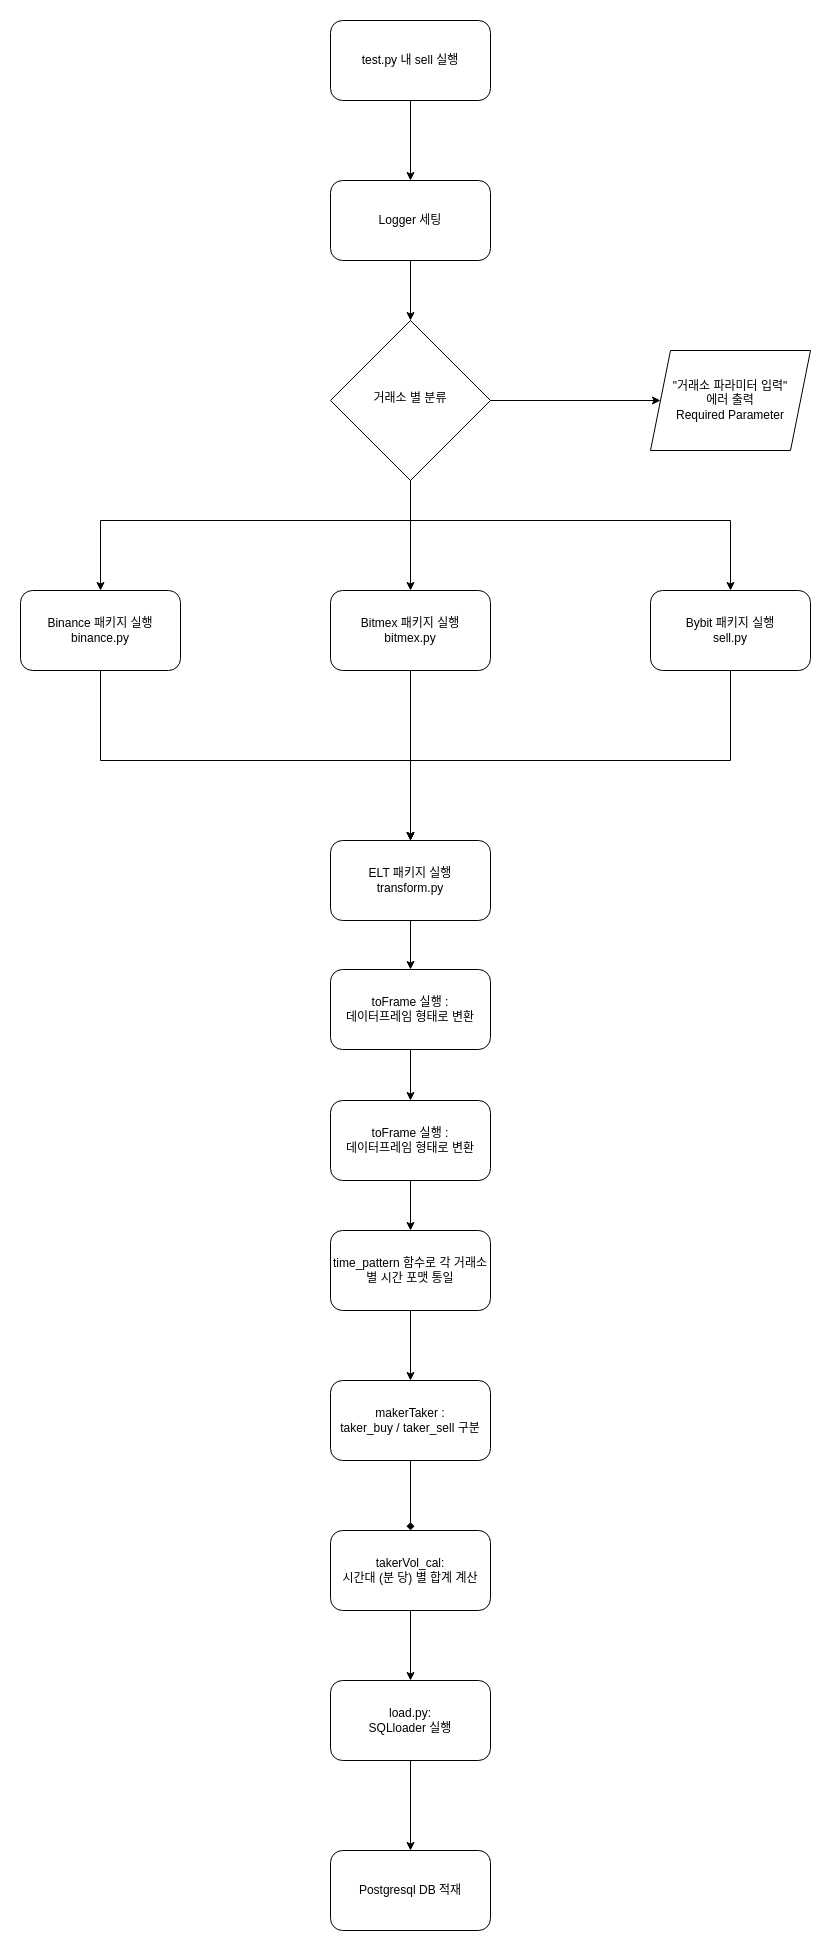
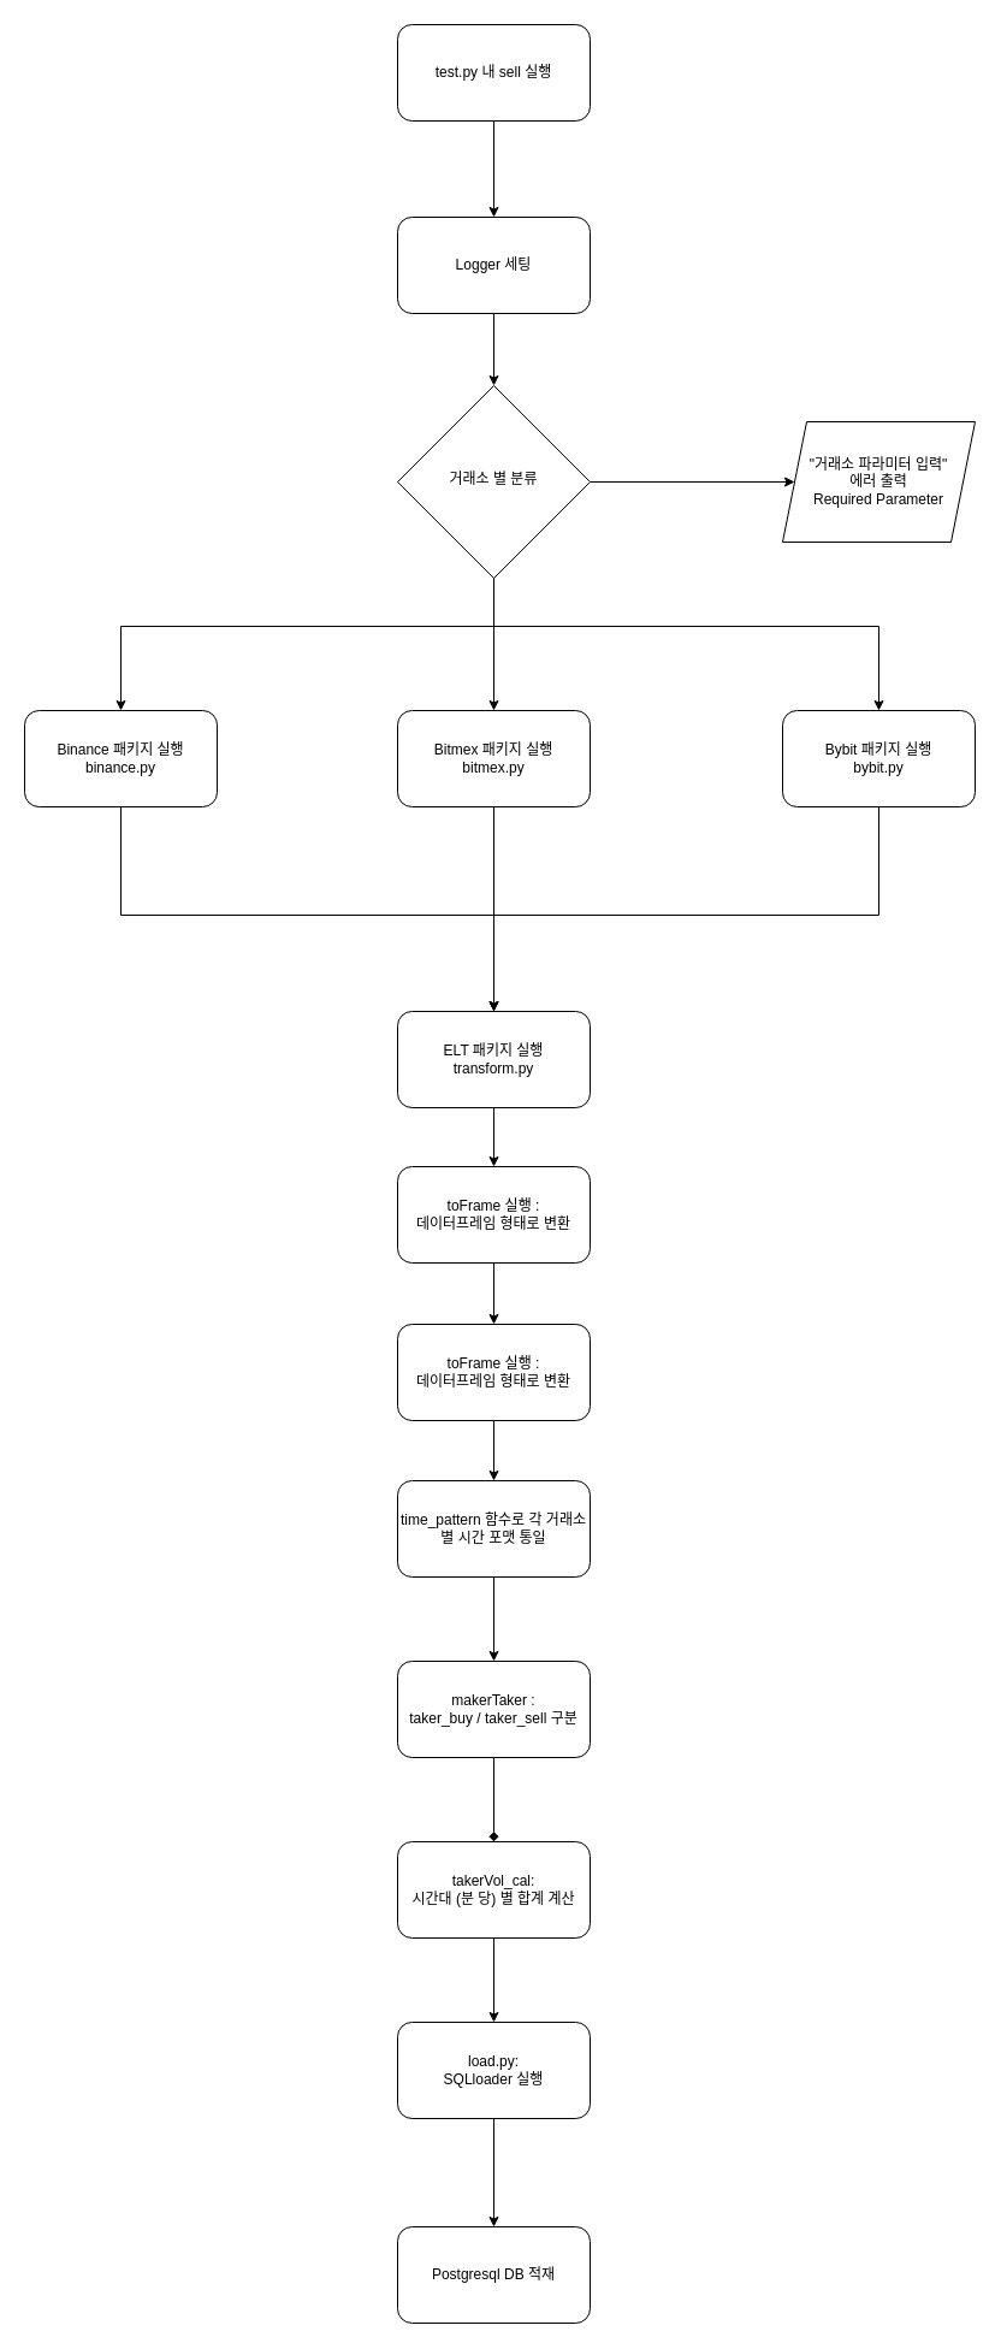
  <mxCell id="0" />
  <mxCell id="1" parent="0" />
  <mxCell id="2" style="edgeStyle=orthogonalEdgeStyle;rounded=0;orthogonalLoop=1;jettySize=auto;html=1;entryX=0.5;entryY=0;entryDx=0;entryDy=0;" edge="1" parent="1" source="3" target="29"><mxGeometry relative="1" as="geometry" /></mxCell>
  <mxCell id="3" value="test.py 내 sell 실행" style="rounded=1;whiteSpace=wrap;html=1;fontSize=12;glass=0;strokeWidth=1;shadow=0;" parent="1" vertex="1"><mxGeometry x="330" y="20" width="160" height="80" as="geometry" /></mxCell>
  <mxCell id="4" style="edgeStyle=orthogonalEdgeStyle;rounded=0;orthogonalLoop=1;jettySize=auto;html=1;entryX=0;entryY=0.5;entryDx=0;entryDy=0;" parent="1" source="8" target="15" edge="1"><mxGeometry relative="1" as="geometry" /></mxCell>
  <mxCell id="5" style="edgeStyle=orthogonalEdgeStyle;rounded=0;orthogonalLoop=1;jettySize=auto;html=1;" parent="1" source="8" target="10" edge="1"><mxGeometry relative="1" as="geometry"><Array as="points"><mxPoint x="410" y="520" /><mxPoint x="100" y="520" /></Array></mxGeometry></mxCell>
  <mxCell id="6" style="edgeStyle=orthogonalEdgeStyle;rounded=0;orthogonalLoop=1;jettySize=auto;html=1;" parent="1" source="8" target="12" edge="1"><mxGeometry relative="1" as="geometry" /></mxCell>
  <mxCell id="7" style="edgeStyle=orthogonalEdgeStyle;rounded=0;orthogonalLoop=1;jettySize=auto;html=1;" parent="1" source="8" target="14" edge="1"><mxGeometry relative="1" as="geometry"><Array as="points"><mxPoint x="410" y="520" /><mxPoint x="730" y="520" /></Array></mxGeometry></mxCell>
  <mxCell id="8" value="거래소 별 분류" style="rhombus;whiteSpace=wrap;html=1;shadow=0;fontFamily=Helvetica;fontSize=12;align=center;strokeWidth=1;spacing=6;spacingTop=-4;" parent="1" vertex="1"><mxGeometry x="330" y="320" width="160" height="160" as="geometry" /></mxCell>
  <mxCell id="9" style="edgeStyle=orthogonalEdgeStyle;rounded=0;orthogonalLoop=1;jettySize=auto;html=1;" parent="1" source="10" target="17" edge="1"><mxGeometry relative="1" as="geometry"><Array as="points"><mxPoint x="100" y="760" /><mxPoint x="410" y="760" /></Array></mxGeometry></mxCell>
  <mxCell id="10" value="Binance 패키지 실행&lt;br&gt;binance.py" style="rounded=1;whiteSpace=wrap;html=1;fontSize=12;glass=0;strokeWidth=1;shadow=0;" parent="1" vertex="1"><mxGeometry x="20" y="590" width="160" height="80" as="geometry" /></mxCell>
  <mxCell id="11" style="edgeStyle=orthogonalEdgeStyle;rounded=0;orthogonalLoop=1;jettySize=auto;html=1;" parent="1" source="12" target="17" edge="1"><mxGeometry relative="1" as="geometry" /></mxCell>
  <mxCell id="12" value="Bitmex 패키지 실행&lt;br&gt;bitmex.py" style="rounded=1;whiteSpace=wrap;html=1;fontSize=12;glass=0;strokeWidth=1;shadow=0;" parent="1" vertex="1"><mxGeometry x="330" y="590" width="160" height="80" as="geometry" /></mxCell>
  <mxCell id="13" style="edgeStyle=orthogonalEdgeStyle;rounded=0;orthogonalLoop=1;jettySize=auto;html=1;entryX=0.5;entryY=0;entryDx=0;entryDy=0;" parent="1" source="14" target="17" edge="1"><mxGeometry relative="1" as="geometry"><Array as="points"><mxPoint x="730" y="760" /><mxPoint x="410" y="760" /></Array></mxGeometry></mxCell>
- <mxCell id="14" value="Bybit 패키지 실행&lt;br&gt;sell.py" style="rounded=1;whiteSpace=wrap;html=1;fontSize=12;glass=0;strokeWidth=1;shadow=0;" parent="1" vertex="1"><mxGeometry x="650" y="590" width="160" height="80" as="geometry" /></mxCell>
+ <mxCell id="14" value="Bybit 패키지 실행&lt;br&gt;bybit.py" style="rounded=1;whiteSpace=wrap;html=1;fontSize=12;glass=0;strokeWidth=1;shadow=0;" parent="1" vertex="1"><mxGeometry x="650" y="590" width="160" height="80" as="geometry" /></mxCell>
  <mxCell id="15" value="&quot;거래소 파라미터 입력&quot;&lt;br&gt;에러 출력&lt;br&gt;Required Parameter" style="shape=parallelogram;perimeter=parallelogramPerimeter;whiteSpace=wrap;html=1;fixedSize=1;" parent="1" vertex="1"><mxGeometry x="650" y="350" width="160" height="100" as="geometry" /></mxCell>
  <mxCell id="16" style="edgeStyle=orthogonalEdgeStyle;rounded=0;orthogonalLoop=1;jettySize=auto;html=1;entryX=0.5;entryY=0;entryDx=0;entryDy=0;" edge="1" parent="1" source="17" target="19"><mxGeometry relative="1" as="geometry" /></mxCell>
  <mxCell id="17" value="ELT 패키지 실행&lt;br&gt;transform.py" style="rounded=1;whiteSpace=wrap;html=1;fontSize=12;glass=0;strokeWidth=1;shadow=0;" parent="1" vertex="1"><mxGeometry x="330" y="840" width="160" height="80" as="geometry" /></mxCell>
  <mxCell id="18" style="edgeStyle=orthogonalEdgeStyle;rounded=0;orthogonalLoop=1;jettySize=auto;html=1;entryX=0.5;entryY=0;entryDx=0;entryDy=0;" edge="1" parent="1" source="19" target="21"><mxGeometry relative="1" as="geometry" /></mxCell>
  <mxCell id="19" value="toFrame 실행 :&lt;br&gt;데이터프레임 형태로 변환" style="rounded=1;whiteSpace=wrap;html=1;fontSize=12;glass=0;strokeWidth=1;shadow=0;" parent="1" vertex="1"><mxGeometry x="330" y="969" width="160" height="80" as="geometry" /></mxCell>
  <mxCell id="20" style="edgeStyle=orthogonalEdgeStyle;rounded=0;orthogonalLoop=1;jettySize=auto;html=1;" edge="1" parent="1" source="21" target="23"><mxGeometry relative="1" as="geometry"><mxPoint x="410" y="1220" as="targetPoint" /></mxGeometry></mxCell>
  <mxCell id="21" value="toFrame 실행 :&lt;br&gt;데이터프레임 형태로 변환" style="rounded=1;whiteSpace=wrap;html=1;fontSize=12;glass=0;strokeWidth=1;shadow=0;" vertex="1" parent="1"><mxGeometry x="330" y="1100" width="160" height="80" as="geometry" /></mxCell>
  <mxCell id="22" style="edgeStyle=orthogonalEdgeStyle;rounded=0;orthogonalLoop=1;jettySize=auto;html=1;" edge="1" parent="1" source="23" target="25"><mxGeometry relative="1" as="geometry" /></mxCell>
  <mxCell id="23" value="time_pattern 함수로 각 거래소별 시간 포맷 통일" style="rounded=1;whiteSpace=wrap;html=1;fontSize=12;glass=0;strokeWidth=1;shadow=0;" vertex="1" parent="1"><mxGeometry x="330" y="1230" width="160" height="80" as="geometry" /></mxCell>
  <mxCell id="24" style="edgeStyle=orthogonalEdgeStyle;rounded=0;orthogonalLoop=1;jettySize=auto;html=1;entryX=0.5;entryY=0;entryDx=0;entryDy=0;endArrow=diamond;" edge="1" parent="1" source="25" target="27"><mxGeometry relative="1" as="geometry" /></mxCell>
  <mxCell id="25" value="makerTaker :&lt;br&gt;taker_buy / taker_sell 구분" style="rounded=1;whiteSpace=wrap;html=1;fontSize=12;glass=0;strokeWidth=1;shadow=0;" vertex="1" parent="1"><mxGeometry x="330" y="1380" width="160" height="80" as="geometry" /></mxCell>
  <mxCell id="26" style="edgeStyle=orthogonalEdgeStyle;rounded=0;orthogonalLoop=1;jettySize=auto;html=1;entryX=0.5;entryY=0;entryDx=0;entryDy=0;" edge="1" parent="1" source="27" target="31"><mxGeometry relative="1" as="geometry" /></mxCell>
  <mxCell id="27" value="takerVol_cal:&lt;br&gt;시간대 (분 당) 별 합계 계산" style="rounded=1;whiteSpace=wrap;html=1;fontSize=12;glass=0;strokeWidth=1;shadow=0;" vertex="1" parent="1"><mxGeometry x="330" y="1530" width="160" height="80" as="geometry" /></mxCell>
  <mxCell id="28" style="edgeStyle=orthogonalEdgeStyle;rounded=0;orthogonalLoop=1;jettySize=auto;html=1;" edge="1" parent="1" source="29" target="8"><mxGeometry relative="1" as="geometry" /></mxCell>
  <mxCell id="29" value="Logger 세팅" style="rounded=1;whiteSpace=wrap;html=1;fontSize=12;glass=0;strokeWidth=1;shadow=0;" vertex="1" parent="1"><mxGeometry x="330" y="180" width="160" height="80" as="geometry" /></mxCell>
  <mxCell id="30" style="edgeStyle=orthogonalEdgeStyle;rounded=0;orthogonalLoop=1;jettySize=auto;html=1;" edge="1" parent="1" source="31" target="32"><mxGeometry relative="1" as="geometry" /></mxCell>
  <mxCell id="31" value="load.py:&lt;br&gt;SQLloader 실행" style="rounded=1;whiteSpace=wrap;html=1;fontSize=12;glass=0;strokeWidth=1;shadow=0;" vertex="1" parent="1"><mxGeometry x="330" y="1680" width="160" height="80" as="geometry" /></mxCell>
  <mxCell id="32" value="Postgresql DB 적재" style="rounded=1;whiteSpace=wrap;html=1;fontSize=12;glass=0;strokeWidth=1;shadow=0;" vertex="1" parent="1"><mxGeometry x="330" y="1850" width="160" height="80" as="geometry" /></mxCell>
